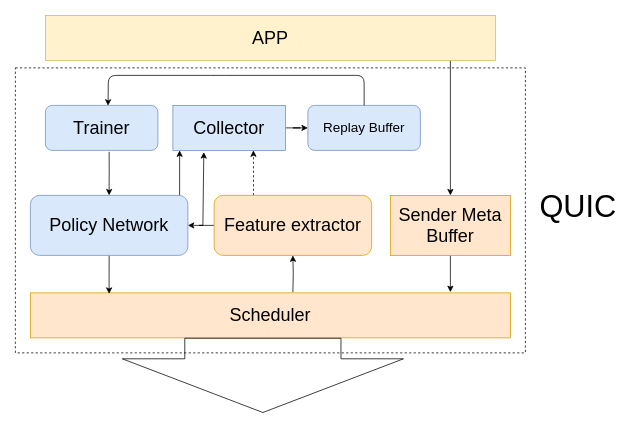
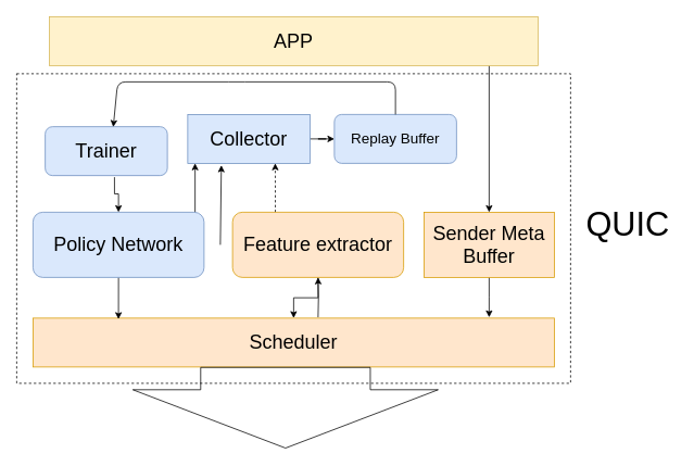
  <mxCell id="0" />
  <mxCell id="1" parent="0" />
  <mxCell id="2" value="" style="rounded=0;whiteSpace=wrap;html=1;dashed=1;gradientColor=none;fillColor=none;" vertex="1" parent="1"><mxGeometry x="20" y="90" width="680" height="380" as="geometry" /></mxCell>
  <mxCell id="3" value="" style="edgeStyle=orthogonalEdgeStyle;rounded=0;orthogonalLoop=1;jettySize=auto;html=1;exitX=0.9;exitY=1;exitDx=0;exitDy=0;exitPerimeter=0;" parent="1" source="4" target="6" edge="1"><mxGeometry relative="1" as="geometry"><mxPoint x="600" y="130" as="sourcePoint" /></mxGeometry></mxCell>
  <mxCell id="4" value="&lt;font style=&quot;font-size: 24px&quot;&gt;APP&lt;/font&gt;" style="rounded=1;whiteSpace=wrap;html=1;arcSize=0;fillColor=#fff2cc;strokeColor=#d6b656;" parent="1" vertex="1"><mxGeometry x="60" y="20" width="600" height="60" as="geometry" /></mxCell>
  <mxCell id="5" value="" style="edgeStyle=orthogonalEdgeStyle;rounded=0;orthogonalLoop=1;jettySize=auto;html=1;" parent="1" source="6" edge="1"><mxGeometry relative="1" as="geometry"><mxPoint x="600" y="389" as="targetPoint" /></mxGeometry></mxCell>
  <mxCell id="6" value="&lt;font style=&quot;font-size: 24px&quot;&gt;Sender Meta Buffer&lt;/font&gt;" style="rounded=1;whiteSpace=wrap;html=1;arcSize=0;fillColor=#ffe6cc;strokeColor=#d79b00;" parent="1" vertex="1"><mxGeometry x="520" y="260" width="160" height="80" as="geometry" /></mxCell>
  <mxCell id="7" style="edgeStyle=orthogonalEdgeStyle;rounded=0;orthogonalLoop=1;jettySize=auto;html=1;entryX=0.5;entryY=1;entryDx=0;entryDy=0;" parent="1" target="11" edge="1"><mxGeometry relative="1" as="geometry"><mxPoint x="390.286" y="290" as="targetPoint" /><mxPoint x="390" y="389" as="sourcePoint" /><Array as="points" /></mxGeometry></mxCell>
  <mxCell id="8" value="&lt;font style=&quot;font-size: 24px&quot;&gt;Scheduler&lt;/font&gt;" style="rounded=1;whiteSpace=wrap;html=1;arcSize=0;fillColor=#ffe6cc;strokeColor=#d79b00;" parent="1" vertex="1"><mxGeometry x="40" y="390" width="640" height="60" as="geometry" /></mxCell>
- <mxCell id="9" value="" style="edgeStyle=orthogonalEdgeStyle;rounded=0;orthogonalLoop=1;jettySize=auto;html=1;entryX=1;entryY=0.5;entryDx=0;entryDy=0;" parent="1" source="11" target="22" edge="1"><mxGeometry relative="1" as="geometry"><mxPoint x="250" y="300" as="targetPoint" /></mxGeometry></mxCell>
+ <mxCell id="9" value="" style="edgeStyle=orthogonalEdgeStyle;rounded=0;orthogonalLoop=1;jettySize=auto;html=1;" parent="1" source="11" target="8" edge="1"><mxGeometry relative="1" as="geometry"><mxPoint x="250" y="300" as="targetPoint" /></mxGeometry></mxCell>
  <mxCell id="10" style="edgeStyle=orthogonalEdgeStyle;rounded=0;orthogonalLoop=1;jettySize=auto;html=1;exitX=0.25;exitY=0;exitDx=0;exitDy=0;entryX=0.716;entryY=1;entryDx=0;entryDy=0;entryPerimeter=0;dashed=1;" parent="1" source="11" target="14" edge="1"><mxGeometry relative="1" as="geometry" /></mxCell>
  <mxCell id="11" value="&lt;font style=&quot;font-size: 24px&quot;&gt;Feature extractor&lt;/font&gt;" style="whiteSpace=wrap;html=1;fillColor=#ffe6cc;strokeColor=#d79b00;rounded=1;" parent="1" vertex="1"><mxGeometry x="285" y="260" width="210" height="80" as="geometry" /></mxCell>
  <mxCell id="12" style="edgeStyle=orthogonalEdgeStyle;rounded=0;orthogonalLoop=1;jettySize=auto;html=1;entryX=0.164;entryY=0.021;entryDx=0;entryDy=0;entryPerimeter=0;exitX=0.5;exitY=1;exitDx=0;exitDy=0;" parent="1" source="22" target="8" edge="1"><mxGeometry relative="1" as="geometry"><mxPoint x="145" y="350" as="sourcePoint" /></mxGeometry></mxCell>
  <mxCell id="13" value="" style="edgeStyle=orthogonalEdgeStyle;rounded=0;orthogonalLoop=1;jettySize=auto;html=1;" parent="1" source="14" target="16" edge="1"><mxGeometry relative="1" as="geometry" /></mxCell>
  <mxCell id="14" value="&lt;font style=&quot;font-size: 24px&quot;&gt;Collector&lt;/font&gt;" style="whiteSpace=wrap;html=1;fillColor=#dae8fc;strokeColor=#6c8ebf;rounded=0;" parent="1" vertex="1"><mxGeometry x="230" y="140" width="150" height="60" as="geometry" /></mxCell>
- <mxCell id="15" value="&lt;font style=&quot;font-size: 24px&quot;&gt;Trainer&lt;/font&gt;" style="rounded=1;whiteSpace=wrap;html=1;fillColor=#dae8fc;strokeColor=#6c8ebf;" parent="1" vertex="1"><mxGeometry x="60" y="140" width="150" height="60" as="geometry" /></mxCell>
+ <mxCell id="15" value="&lt;font style=&quot;font-size: 24px&quot;&gt;Trainer&lt;/font&gt;" style="rounded=1;whiteSpace=wrap;html=1;fillColor=#dae8fc;strokeColor=#6c8ebf;" parent="1" vertex="1"><mxGeometry x="55" y="155" width="150" height="60" as="geometry" /></mxCell>
  <mxCell id="16" value="&lt;font style=&quot;font-size: 18px&quot;&gt;Replay Buffer&lt;/font&gt;" style="rounded=1;whiteSpace=wrap;html=1;fillColor=#dae8fc;strokeColor=#6c8ebf;" parent="1" vertex="1"><mxGeometry x="410" y="140" width="150" height="60" as="geometry" /></mxCell>
  <mxCell id="17" value="" style="endArrow=classic;html=1;entryX=0.06;entryY=1;entryDx=0;entryDy=0;entryPerimeter=0;" parent="1" target="14" edge="1"><mxGeometry width="50" height="50" relative="1" as="geometry"><mxPoint x="239" y="260" as="sourcePoint" /><mxPoint x="239" y="210" as="targetPoint" /></mxGeometry></mxCell>
  <mxCell id="18" value="" style="endArrow=classic;html=1;entryX=0.275;entryY=1.04;entryDx=0;entryDy=0;entryPerimeter=0;" parent="1" target="14" edge="1"><mxGeometry width="50" height="50" relative="1" as="geometry"><mxPoint x="270" y="300" as="sourcePoint" /><mxPoint x="320" y="250" as="targetPoint" /></mxGeometry></mxCell>
  <mxCell id="19" value="" style="endArrow=classic;html=1;exitX=0.5;exitY=0;exitDx=0;exitDy=0;entryX=0.557;entryY=0.007;entryDx=0;entryDy=0;entryPerimeter=0;" parent="1" source="16" target="15" edge="1"><mxGeometry width="50" height="50" relative="1" as="geometry"><mxPoint x="110" y="50" as="sourcePoint" /><mxPoint x="148" y="130" as="targetPoint" /><Array as="points"><mxPoint x="485" y="100" /><mxPoint x="290" y="100" /><mxPoint x="144" y="100" /></Array></mxGeometry></mxCell>
  <mxCell id="20" value="" style="shape=flexArrow;endArrow=classic;startArrow=none;html=1;startFill=0;width=208.235;endSize=23.529;endWidth=165.606;" parent="1" edge="1"><mxGeometry width="50" height="50" relative="1" as="geometry"><mxPoint x="350" y="450" as="sourcePoint" /><mxPoint x="350" y="550" as="targetPoint" /></mxGeometry></mxCell>
  <mxCell id="21" style="edgeStyle=orthogonalEdgeStyle;rounded=0;orthogonalLoop=1;jettySize=auto;html=1;exitX=0.567;exitY=1.033;exitDx=0;exitDy=0;entryX=0.5;entryY=0;entryDx=0;entryDy=0;exitPerimeter=0;" parent="1" source="15" target="22" edge="1"><mxGeometry relative="1" as="geometry"><mxPoint x="145" y="250" as="sourcePoint" /></mxGeometry></mxCell>
  <mxCell id="22" value="&lt;span style=&quot;font-size: 24px&quot;&gt;Policy Network&lt;/span&gt;" style="rounded=1;whiteSpace=wrap;html=1;fillColor=#dae8fc;strokeColor=#6c8ebf;" parent="1" vertex="1"><mxGeometry x="40" y="260" width="210" height="80" as="geometry" /></mxCell>
  <mxCell id="23" value="&lt;font style=&quot;font-size: 41px&quot;&gt;QUIC&lt;/font&gt;" style="text;html=1;align=center;verticalAlign=middle;resizable=0;points=[];autosize=1;" vertex="1" parent="1"><mxGeometry x="710" y="260" width="120" height="30" as="geometry" /></mxCell>
